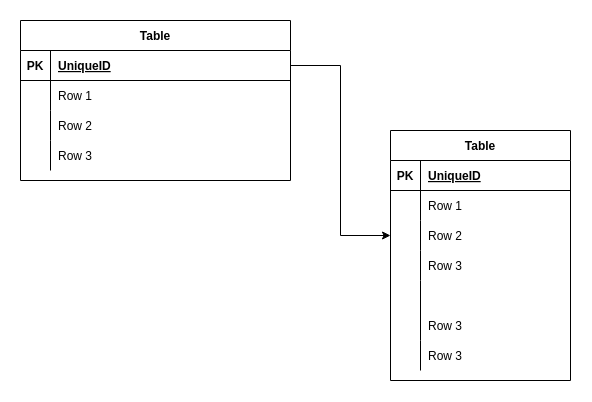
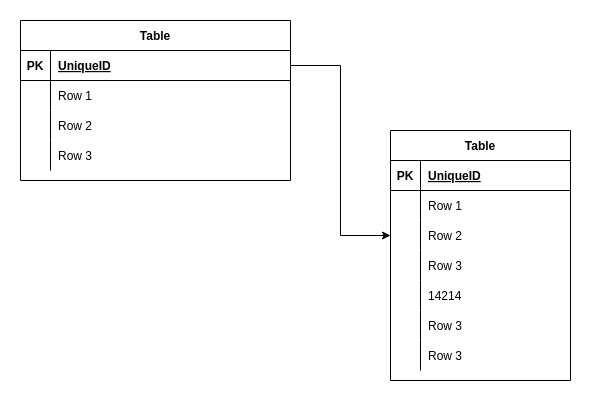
  <mxCell id="0" />
  <mxCell id="1" parent="0" />
  <mxCell id="2" value="Table" style="shape=table;startSize=30;container=1;collapsible=1;childLayout=tableLayout;fixedRows=1;rowLines=0;fontStyle=1;align=center;resizeLast=1;" vertex="1" parent="1"><mxGeometry x="390" y="130" width="180" height="250" as="geometry" /></mxCell>
  <mxCell id="3" value="" style="shape=partialRectangle;collapsible=0;dropTarget=0;pointerEvents=0;fillColor=none;top=0;left=0;bottom=1;right=0;points=[[0,0.5],[1,0.5]];portConstraint=eastwest;" vertex="1" parent="2"><mxGeometry y="30" width="180" height="30" as="geometry" /></mxCell>
  <mxCell id="4" value="PK" style="shape=partialRectangle;connectable=0;fillColor=none;top=0;left=0;bottom=0;right=0;fontStyle=1;overflow=hidden;" vertex="1" parent="3"><mxGeometry width="30" height="30" as="geometry" /></mxCell>
  <mxCell id="5" value="UniqueID" style="shape=partialRectangle;connectable=0;fillColor=none;top=0;left=0;bottom=0;right=0;align=left;spacingLeft=6;fontStyle=5;overflow=hidden;" vertex="1" parent="3"><mxGeometry x="30" width="150" height="30" as="geometry" /></mxCell>
  <mxCell id="6" value="" style="shape=partialRectangle;collapsible=0;dropTarget=0;pointerEvents=0;fillColor=none;top=0;left=0;bottom=0;right=0;points=[[0,0.5],[1,0.5]];portConstraint=eastwest;" vertex="1" parent="2"><mxGeometry y="60" width="180" height="30" as="geometry" /></mxCell>
  <mxCell id="7" value="" style="shape=partialRectangle;connectable=0;fillColor=none;top=0;left=0;bottom=0;right=0;editable=1;overflow=hidden;" vertex="1" parent="6"><mxGeometry width="30" height="30" as="geometry" /></mxCell>
  <mxCell id="8" value="Row 1" style="shape=partialRectangle;connectable=0;fillColor=none;top=0;left=0;bottom=0;right=0;align=left;spacingLeft=6;overflow=hidden;" vertex="1" parent="6"><mxGeometry x="30" width="150" height="30" as="geometry" /></mxCell>
  <mxCell id="9" value="" style="shape=partialRectangle;collapsible=0;dropTarget=0;pointerEvents=0;fillColor=none;top=0;left=0;bottom=0;right=0;points=[[0,0.5],[1,0.5]];portConstraint=eastwest;" vertex="1" parent="2"><mxGeometry y="90" width="180" height="30" as="geometry" /></mxCell>
  <mxCell id="10" value="" style="shape=partialRectangle;connectable=0;fillColor=none;top=0;left=0;bottom=0;right=0;editable=1;overflow=hidden;" vertex="1" parent="9"><mxGeometry width="30" height="30" as="geometry" /></mxCell>
  <mxCell id="11" value="Row 2" style="shape=partialRectangle;connectable=0;fillColor=none;top=0;left=0;bottom=0;right=0;align=left;spacingLeft=6;overflow=hidden;" vertex="1" parent="9"><mxGeometry x="30" width="150" height="30" as="geometry" /></mxCell>
  <mxCell id="12" value="" style="shape=partialRectangle;collapsible=0;dropTarget=0;pointerEvents=0;fillColor=none;top=0;left=0;bottom=0;right=0;points=[[0,0.5],[1,0.5]];portConstraint=eastwest;" vertex="1" parent="2"><mxGeometry y="120" width="180" height="30" as="geometry" /></mxCell>
  <mxCell id="13" value="" style="shape=partialRectangle;connectable=0;fillColor=none;top=0;left=0;bottom=0;right=0;editable=1;overflow=hidden;" vertex="1" parent="12"><mxGeometry width="30" height="30" as="geometry" /></mxCell>
  <mxCell id="14" value="Row 3" style="shape=partialRectangle;connectable=0;fillColor=none;top=0;left=0;bottom=0;right=0;align=left;spacingLeft=6;overflow=hidden;" vertex="1" parent="12"><mxGeometry x="30" width="150" height="30" as="geometry" /></mxCell>
  <mxCell id="15" value="" style="shape=partialRectangle;collapsible=0;dropTarget=0;pointerEvents=0;fillColor=none;top=0;left=0;bottom=0;right=0;points=[[0,0.5],[1,0.5]];portConstraint=eastwest;" vertex="1" parent="2"><mxGeometry y="150" width="180" height="30" as="geometry" /></mxCell>
  <mxCell id="16" value="" style="shape=partialRectangle;connectable=0;fillColor=none;top=0;left=0;bottom=0;right=0;editable=1;overflow=hidden;" vertex="1" parent="15"><mxGeometry width="30" height="30" as="geometry" /></mxCell>
+ <mxCell id="17" value="14214" style="shape=partialRectangle;connectable=0;fillColor=none;top=0;left=0;bottom=0;right=0;align=left;spacingLeft=6;overflow=hidden;" vertex="1" parent="15"><mxGeometry x="30" width="150" height="30" as="geometry" /></mxCell>
  <mxCell id="18" value="" style="shape=partialRectangle;collapsible=0;dropTarget=0;pointerEvents=0;fillColor=none;top=0;left=0;bottom=0;right=0;points=[[0,0.5],[1,0.5]];portConstraint=eastwest;" vertex="1" parent="2"><mxGeometry y="180" width="180" height="30" as="geometry" /></mxCell>
  <mxCell id="19" value="" style="shape=partialRectangle;connectable=0;fillColor=none;top=0;left=0;bottom=0;right=0;editable=1;overflow=hidden;" vertex="1" parent="18"><mxGeometry width="30" height="30" as="geometry" /></mxCell>
  <mxCell id="20" value="Row 3" style="shape=partialRectangle;connectable=0;fillColor=none;top=0;left=0;bottom=0;right=0;align=left;spacingLeft=6;overflow=hidden;" vertex="1" parent="18"><mxGeometry x="30" width="150" height="30" as="geometry" /></mxCell>
  <mxCell id="21" value="" style="shape=partialRectangle;collapsible=0;dropTarget=0;pointerEvents=0;fillColor=none;top=0;left=0;bottom=0;right=0;points=[[0,0.5],[1,0.5]];portConstraint=eastwest;" vertex="1" parent="2"><mxGeometry y="210" width="180" height="30" as="geometry" /></mxCell>
  <mxCell id="22" value="" style="shape=partialRectangle;connectable=0;fillColor=none;top=0;left=0;bottom=0;right=0;editable=1;overflow=hidden;" vertex="1" parent="21"><mxGeometry width="30" height="30" as="geometry" /></mxCell>
  <mxCell id="23" value="Row 3" style="shape=partialRectangle;connectable=0;fillColor=none;top=0;left=0;bottom=0;right=0;align=left;spacingLeft=6;overflow=hidden;" vertex="1" parent="21"><mxGeometry x="30" width="150" height="30" as="geometry" /></mxCell>
  <mxCell id="24" value="Table" style="shape=table;startSize=30;container=1;collapsible=1;childLayout=tableLayout;fixedRows=1;rowLines=0;fontStyle=1;align=center;resizeLast=1;" vertex="1" parent="1"><mxGeometry x="20" y="20" width="270" height="160" as="geometry" /></mxCell>
  <mxCell id="25" value="" style="shape=partialRectangle;collapsible=0;dropTarget=0;pointerEvents=0;fillColor=none;top=0;left=0;bottom=1;right=0;points=[[0,0.5],[1,0.5]];portConstraint=eastwest;" vertex="1" parent="24"><mxGeometry y="30" width="270" height="30" as="geometry" /></mxCell>
  <mxCell id="26" value="PK" style="shape=partialRectangle;connectable=0;fillColor=none;top=0;left=0;bottom=0;right=0;fontStyle=1;overflow=hidden;" vertex="1" parent="25"><mxGeometry width="30" height="30" as="geometry" /></mxCell>
  <mxCell id="27" value="UniqueID" style="shape=partialRectangle;connectable=0;fillColor=none;top=0;left=0;bottom=0;right=0;align=left;spacingLeft=6;fontStyle=5;overflow=hidden;" vertex="1" parent="25"><mxGeometry x="30" width="240" height="30" as="geometry" /></mxCell>
  <mxCell id="28" value="" style="shape=partialRectangle;collapsible=0;dropTarget=0;pointerEvents=0;fillColor=none;top=0;left=0;bottom=0;right=0;points=[[0,0.5],[1,0.5]];portConstraint=eastwest;" vertex="1" parent="24"><mxGeometry y="60" width="270" height="30" as="geometry" /></mxCell>
  <mxCell id="29" value="" style="shape=partialRectangle;connectable=0;fillColor=none;top=0;left=0;bottom=0;right=0;editable=1;overflow=hidden;" vertex="1" parent="28"><mxGeometry width="30" height="30" as="geometry" /></mxCell>
  <mxCell id="30" value="Row 1" style="shape=partialRectangle;connectable=0;fillColor=none;top=0;left=0;bottom=0;right=0;align=left;spacingLeft=6;overflow=hidden;" vertex="1" parent="28"><mxGeometry x="30" width="240" height="30" as="geometry" /></mxCell>
  <mxCell id="31" value="" style="shape=partialRectangle;collapsible=0;dropTarget=0;pointerEvents=0;fillColor=none;top=0;left=0;bottom=0;right=0;points=[[0,0.5],[1,0.5]];portConstraint=eastwest;" vertex="1" parent="24"><mxGeometry y="90" width="270" height="30" as="geometry" /></mxCell>
  <mxCell id="32" value="" style="shape=partialRectangle;connectable=0;fillColor=none;top=0;left=0;bottom=0;right=0;editable=1;overflow=hidden;" vertex="1" parent="31"><mxGeometry width="30" height="30" as="geometry" /></mxCell>
  <mxCell id="33" value="Row 2" style="shape=partialRectangle;connectable=0;fillColor=none;top=0;left=0;bottom=0;right=0;align=left;spacingLeft=6;overflow=hidden;" vertex="1" parent="31"><mxGeometry x="30" width="240" height="30" as="geometry" /></mxCell>
  <mxCell id="34" value="" style="shape=partialRectangle;collapsible=0;dropTarget=0;pointerEvents=0;fillColor=none;top=0;left=0;bottom=0;right=0;points=[[0,0.5],[1,0.5]];portConstraint=eastwest;" vertex="1" parent="24"><mxGeometry y="120" width="270" height="30" as="geometry" /></mxCell>
  <mxCell id="35" value="" style="shape=partialRectangle;connectable=0;fillColor=none;top=0;left=0;bottom=0;right=0;editable=1;overflow=hidden;" vertex="1" parent="34"><mxGeometry width="30" height="30" as="geometry" /></mxCell>
  <mxCell id="36" value="Row 3" style="shape=partialRectangle;connectable=0;fillColor=none;top=0;left=0;bottom=0;right=0;align=left;spacingLeft=6;overflow=hidden;" vertex="1" parent="34"><mxGeometry x="30" width="240" height="30" as="geometry" /></mxCell>
  <mxCell id="37" style="edgeStyle=orthogonalEdgeStyle;rounded=0;orthogonalLoop=1;jettySize=auto;html=1;" edge="1" parent="1" source="25" target="9"><mxGeometry relative="1" as="geometry" /></mxCell>
